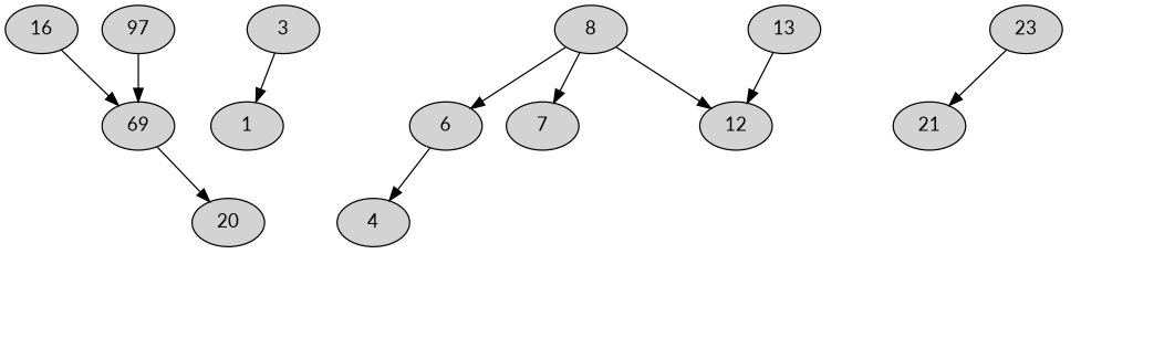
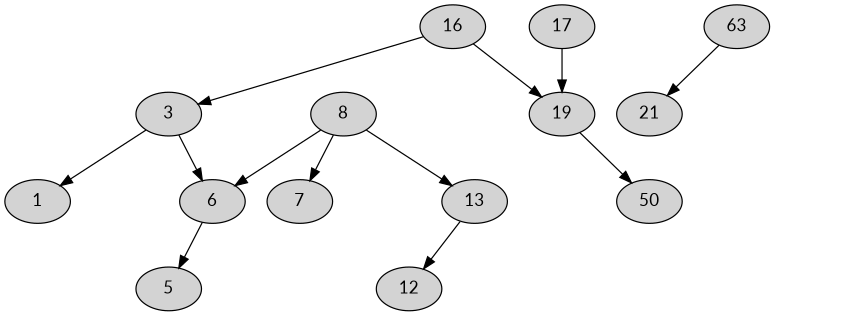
  digraph {
    fontname=Lato
    node [fontname=Lato style=filled]
    edge [fontname=Lato]
    n1 [label=16]
    n2 [label=3]
    n3 [label=0 style=invis]
-   n4 [label=69]
+   n4 [label=19]
    n5 [label=1]
    n6 [label=1 style=invis]
    n7 [label=6]
    n8 [label=10 style=invis]
-   n9 [label=20]
-   n10 [label=4]
+   n9 [label=50]
+   n10 [label=5]
    n11 [label=3 style=invis]
    n12 [label=8]
    n13 [label=7]
    n14 [label=5 style=invis]
    n15 [label=13]
    n16 [label=12]
    n17 [label=7 style=invis]
-   n18 [label=97]
+   n18 [label=17]
    n19 [label=12 style=invis]
    n20 [label=12 style=invis]
-   n21 [label=23]
+   n21 [label=63]
    n22 [label=21]
    n23 [label=13 style=invis]
    n24 [label=13 style=invis]
+   n1 -> n2
    n1 -> n3 [style=invis]
    n1 -> n4
    n2 -> n5
    n2 -> n6 [style=invis]
+   n2 -> n7
    n4 -> n8 [style=invis]
    n4 -> n9
    n7 -> n10
    n7 -> n11 [style=invis]
    n9 -> n19 [style=invis]
    n9 -> n20 [style=invis]
    n12 -> n7
    n12 -> n13
    n12 -> n14 [style=invis]
-   n12 -> n16
+   n12 -> n15
    n15 -> n16
    n15 -> n17 [style=invis]
    n18 -> n4
    n21 -> n22
    n21 -> n23 [style=invis]
    n21 -> n24 [style=invis]
  }
